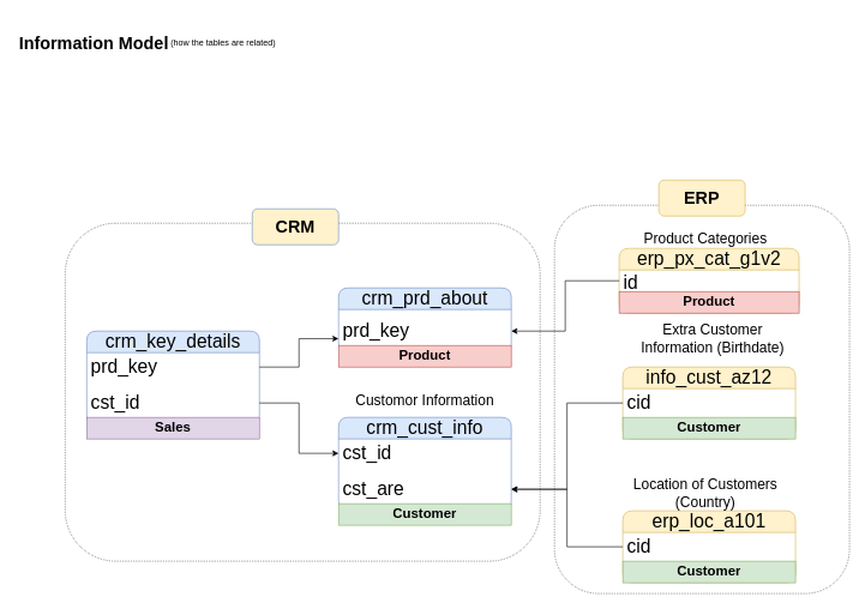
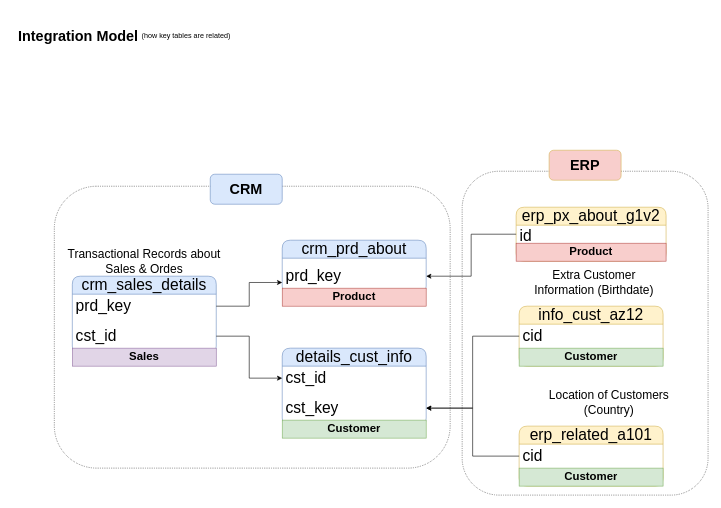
  <mxCell id="0" />
  <mxCell id="1" parent="0" />
  <mxCell id="2" value="" style="rounded=1;whiteSpace=wrap;html=1;fillColor=none;dashed=1;dashPattern=1 2;" vertex="1" parent="1"><mxGeometry x="770" y="285" width="410" height="540" as="geometry" /></mxCell>
  <mxCell id="3" value="" style="rounded=1;whiteSpace=wrap;html=1;fillColor=none;dashed=1;dashPattern=1 2;" vertex="1" parent="1"><mxGeometry x="90" y="310" width="660" height="470" as="geometry" /></mxCell>
- <mxCell id="4" value="Information Model" style="text;html=1;align=center;verticalAlign=middle;whiteSpace=wrap;rounded=0;fontSize=24;fontStyle=1" vertex="1" parent="1"><mxGeometry x="20" width="220" height="80" as="geometry" y="20" /></mxCell>
- <mxCell id="5" value="(how the tables are related)" style="text;html=1;align=center;verticalAlign=middle;whiteSpace=wrap;rounded=0;" vertex="1" parent="1"><mxGeometry x="220" y="45" width="180" height="30" as="geometry" /></mxCell>
- <mxCell id="6" value="crm_cust_info" style="swimlane;fontStyle=0;childLayout=stackLayout;horizontal=1;startSize=30;horizontalStack=0;resizeParent=1;resizeParentMax=0;resizeLast=0;collapsible=1;marginBottom=0;whiteSpace=wrap;html=1;rounded=1;fillColor=#dae8fc;strokeColor=#6c8ebf;fontSize=26;" vertex="1" parent="1"><mxGeometry x="470" y="580" width="240" height="130" as="geometry" /></mxCell>
+ <mxCell id="4" value="Integration Model" style="text;html=1;align=center;verticalAlign=middle;whiteSpace=wrap;rounded=0;fontSize=24;fontStyle=1" vertex="1" parent="1"><mxGeometry x="20" width="220" height="80" as="geometry" y="20" /></mxCell>
+ <mxCell id="5" value="(how key tables are related)" style="text;html=1;align=center;verticalAlign=middle;whiteSpace=wrap;rounded=0;" vertex="1" parent="1"><mxGeometry x="220" y="45" width="180" height="30" as="geometry" /></mxCell>
+ <mxCell id="6" value="details_cust_info" style="swimlane;fontStyle=0;childLayout=stackLayout;horizontal=1;startSize=30;horizontalStack=0;resizeParent=1;resizeParentMax=0;resizeLast=0;collapsible=1;marginBottom=0;whiteSpace=wrap;html=1;rounded=1;fillColor=#dae8fc;strokeColor=#6c8ebf;fontSize=26;" vertex="1" parent="1"><mxGeometry x="470" y="580" width="240" height="130" as="geometry" /></mxCell>
  <mxCell id="7" value="cst_id" style="text;strokeColor=none;fillColor=none;align=left;verticalAlign=middle;spacingLeft=4;spacingRight=4;overflow=hidden;points=[[0,0.5],[1,0.5]];portConstraint=eastwest;rotatable=0;whiteSpace=wrap;html=1;fontSize=26;" vertex="1" parent="6"><mxGeometry y="30" width="240" height="40" as="geometry" /></mxCell>
- <mxCell id="8" value="cst_are" style="text;strokeColor=none;fillColor=none;align=left;verticalAlign=middle;spacingLeft=4;spacingRight=4;overflow=hidden;points=[[0,0.5],[1,0.5]];portConstraint=eastwest;rotatable=0;whiteSpace=wrap;html=1;fontSize=26;" vertex="1" parent="6"><mxGeometry y="70" width="240" height="60" as="geometry" /></mxCell>
- <mxCell id="9" value="Customor Information" style="text;html=1;align=center;verticalAlign=middle;whiteSpace=wrap;rounded=0;fontSize=20;" vertex="1" parent="1"><mxGeometry x="490" y="540" width="200" height="30" as="geometry" /></mxCell>
+ <mxCell id="8" value="cst_key" style="text;strokeColor=none;fillColor=none;align=left;verticalAlign=middle;spacingLeft=4;spacingRight=4;overflow=hidden;points=[[0,0.5],[1,0.5]];portConstraint=eastwest;rotatable=0;whiteSpace=wrap;html=1;fontSize=26;" vertex="1" parent="6"><mxGeometry y="70" width="240" height="60" as="geometry" /></mxCell>
  <mxCell id="10" value="crm_prd_about" style="swimlane;fontStyle=0;childLayout=stackLayout;horizontal=1;startSize=30;horizontalStack=0;resizeParent=1;resizeParentMax=0;resizeLast=0;collapsible=1;marginBottom=0;whiteSpace=wrap;html=1;rounded=1;fillColor=#dae8fc;strokeColor=#6c8ebf;fontSize=26;" vertex="1" parent="1"><mxGeometry x="470" y="400" width="240" height="90" as="geometry" /></mxCell>
  <mxCell id="11" value="prd_key" style="text;strokeColor=none;fillColor=none;align=left;verticalAlign=middle;spacingLeft=4;spacingRight=4;overflow=hidden;points=[[0,0.5],[1,0.5]];portConstraint=eastwest;rotatable=0;whiteSpace=wrap;html=1;fontSize=26;" vertex="1" parent="10"><mxGeometry y="30" width="240" height="60" as="geometry" /></mxCell>
- <mxCell id="12" value="crm_key_details" style="swimlane;fontStyle=0;childLayout=stackLayout;horizontal=1;startSize=30;horizontalStack=0;resizeParent=1;resizeParentMax=0;resizeLast=0;collapsible=1;marginBottom=0;whiteSpace=wrap;html=1;rounded=1;fillColor=#dae8fc;strokeColor=#6c8ebf;fontSize=26;" vertex="1" parent="1"><mxGeometry x="120" y="460" width="240" height="130" as="geometry" /></mxCell>
+ <mxCell id="12" value="crm_sales_details" style="swimlane;fontStyle=0;childLayout=stackLayout;horizontal=1;startSize=30;horizontalStack=0;resizeParent=1;resizeParentMax=0;resizeLast=0;collapsible=1;marginBottom=0;whiteSpace=wrap;html=1;rounded=1;fillColor=#dae8fc;strokeColor=#6c8ebf;fontSize=26;" vertex="1" parent="1"><mxGeometry x="120" y="460" width="240" height="130" as="geometry" /></mxCell>
  <mxCell id="13" value="prd_key" style="text;strokeColor=none;fillColor=none;align=left;verticalAlign=middle;spacingLeft=4;spacingRight=4;overflow=hidden;points=[[0,0.5],[1,0.5]];portConstraint=eastwest;rotatable=0;whiteSpace=wrap;html=1;fontSize=26;" vertex="1" parent="12"><mxGeometry y="30" width="240" height="40" as="geometry" /></mxCell>
  <mxCell id="14" value="cst_id" style="text;strokeColor=none;fillColor=none;align=left;verticalAlign=middle;spacingLeft=4;spacingRight=4;overflow=hidden;points=[[0,0.5],[1,0.5]];portConstraint=eastwest;rotatable=0;whiteSpace=wrap;html=1;fontSize=26;" vertex="1" parent="12"><mxGeometry y="70" width="240" height="60" as="geometry" /></mxCell>
+ <mxCell id="15" value="Transactional Records about Sales &amp;amp; Ordes" style="text;html=1;align=center;verticalAlign=middle;whiteSpace=wrap;rounded=0;fontSize=20;" vertex="1" parent="1"><mxGeometry x="90" y="420" width="300" height="30" as="geometry" /></mxCell>
  <mxCell id="16" style="edgeStyle=orthogonalEdgeStyle;rounded=0;orthogonalLoop=1;jettySize=auto;html=1;entryX=0;entryY=0.5;entryDx=0;entryDy=0;" edge="1" parent="1" source="14" target="7"><mxGeometry relative="1" as="geometry" /></mxCell>
  <mxCell id="17" style="edgeStyle=orthogonalEdgeStyle;rounded=0;orthogonalLoop=1;jettySize=auto;html=1;entryX=0;entryY=0.675;entryDx=0;entryDy=0;entryPerimeter=0;" edge="1" parent="1" source="13" target="11"><mxGeometry relative="1" as="geometry" /></mxCell>
  <mxCell id="18" value="info_cust_az12" style="swimlane;fontStyle=0;childLayout=stackLayout;horizontal=1;startSize=30;horizontalStack=0;resizeParent=1;resizeParentMax=0;resizeLast=0;collapsible=1;marginBottom=0;whiteSpace=wrap;html=1;rounded=1;fillColor=#fff2cc;strokeColor=#d6b656;fontSize=26;" vertex="1" parent="1"><mxGeometry x="865" y="510" width="240" height="100" as="geometry" /></mxCell>
  <mxCell id="19" value="cid" style="text;strokeColor=none;fillColor=none;align=left;verticalAlign=middle;spacingLeft=4;spacingRight=4;overflow=hidden;points=[[0,0.5],[1,0.5]];portConstraint=eastwest;rotatable=0;whiteSpace=wrap;html=1;fontSize=26;" vertex="1" parent="18"><mxGeometry y="30" width="240" height="40" as="geometry" /></mxCell>
  <mxCell id="20" value="Customer" style="text;html=1;strokeColor=#82b366;fillColor=#d5e8d4;align=center;verticalAlign=middle;whiteSpace=wrap;overflow=hidden;fontSize=19;fontStyle=1" vertex="1" parent="18"><mxGeometry y="70" width="240" height="30" as="geometry" /></mxCell>
  <mxCell id="21" value="Extra Customer Information (Birthdate)" style="text;html=1;align=center;verticalAlign=middle;whiteSpace=wrap;rounded=0;fontSize=20;" vertex="1" parent="1"><mxGeometry x="870" y="455" width="240" height="30" as="geometry" /></mxCell>
  <mxCell id="22" style="edgeStyle=orthogonalEdgeStyle;rounded=0;orthogonalLoop=1;jettySize=auto;html=1;" edge="1" parent="1" source="19" target="8"><mxGeometry relative="1" as="geometry" /></mxCell>
- <mxCell id="23" value="erp_loc_a101" style="swimlane;fontStyle=0;childLayout=stackLayout;horizontal=1;startSize=30;horizontalStack=0;resizeParent=1;resizeParentMax=0;resizeLast=0;collapsible=1;marginBottom=0;whiteSpace=wrap;html=1;rounded=1;fillColor=#fff2cc;strokeColor=#d6b656;fontSize=26;" vertex="1" parent="1"><mxGeometry x="865" y="710" width="240" height="100" as="geometry" /></mxCell>
+ <mxCell id="23" value="erp_related_a101" style="swimlane;fontStyle=0;childLayout=stackLayout;horizontal=1;startSize=30;horizontalStack=0;resizeParent=1;resizeParentMax=0;resizeLast=0;collapsible=1;marginBottom=0;whiteSpace=wrap;html=1;rounded=1;fillColor=#fff2cc;strokeColor=#d6b656;fontSize=26;" vertex="1" parent="1"><mxGeometry x="865" y="710" width="240" height="100" as="geometry" /></mxCell>
  <mxCell id="24" value="cid" style="text;strokeColor=none;fillColor=none;align=left;verticalAlign=middle;spacingLeft=4;spacingRight=4;overflow=hidden;points=[[0,0.5],[1,0.5]];portConstraint=eastwest;rotatable=0;whiteSpace=wrap;html=1;fontSize=26;" vertex="1" parent="23"><mxGeometry y="30" width="240" height="40" as="geometry" /></mxCell>
  <mxCell id="25" value="Customer" style="text;html=1;strokeColor=#82b366;fillColor=#d5e8d4;align=center;verticalAlign=middle;whiteSpace=wrap;overflow=hidden;fontSize=19;fontStyle=1" vertex="1" parent="23"><mxGeometry y="70" width="240" height="30" as="geometry" /></mxCell>
- <mxCell id="26" value="Location of Customers (Country)" style="text;html=1;align=center;verticalAlign=middle;whiteSpace=wrap;rounded=0;fontSize=20;" vertex="1" parent="1"><mxGeometry x="860" y="670" width="240" height="30" as="geometry" /></mxCell>
+ <mxCell id="26" value="Location of Customers (Country)" style="text;html=1;align=center;verticalAlign=middle;whiteSpace=wrap;rounded=0;fontSize=20;" vertex="1" parent="1"><mxGeometry x="895" y="655" width="240" height="30" as="geometry" /></mxCell>
  <mxCell id="27" style="edgeStyle=orthogonalEdgeStyle;rounded=0;orthogonalLoop=1;jettySize=auto;html=1;entryX=1;entryY=0.5;entryDx=0;entryDy=0;" edge="1" parent="1" source="24" target="8"><mxGeometry relative="1" as="geometry" /></mxCell>
- <mxCell id="28" value="erp_px_cat_g1v2" style="swimlane;fontStyle=0;childLayout=stackLayout;horizontal=1;startSize=30;horizontalStack=0;resizeParent=1;resizeParentMax=0;resizeLast=0;collapsible=1;marginBottom=0;whiteSpace=wrap;html=1;rounded=1;fillColor=#fff2cc;strokeColor=#d6b656;fontSize=26;" vertex="1" parent="1"><mxGeometry x="860" y="345" width="250" height="90" as="geometry" /></mxCell>
+ <mxCell id="28" value="erp_px_about_g1v2" style="swimlane;fontStyle=0;childLayout=stackLayout;horizontal=1;startSize=30;horizontalStack=0;resizeParent=1;resizeParentMax=0;resizeLast=0;collapsible=1;marginBottom=0;whiteSpace=wrap;html=1;rounded=1;fillColor=#fff2cc;strokeColor=#d6b656;fontSize=26;" vertex="1" parent="1"><mxGeometry x="860" y="345" width="250" height="90" as="geometry" /></mxCell>
  <mxCell id="29" value="id" style="text;strokeColor=none;fillColor=none;align=left;verticalAlign=middle;spacingLeft=4;spacingRight=4;overflow=hidden;points=[[0,0.5],[1,0.5]];portConstraint=eastwest;rotatable=0;whiteSpace=wrap;html=1;fontSize=26;" vertex="1" parent="28"><mxGeometry y="30" width="250" height="30" as="geometry" /></mxCell>
  <mxCell id="30" value="Product" style="text;html=1;strokeColor=#b85450;fillColor=#f8cecc;align=center;verticalAlign=middle;whiteSpace=wrap;overflow=hidden;fontSize=19;fontStyle=1" vertex="1" parent="28"><mxGeometry y="60" width="250" height="30" as="geometry" /></mxCell>
- <mxCell id="31" value="Product Categories" style="text;html=1;align=center;verticalAlign=middle;whiteSpace=wrap;rounded=0;fontSize=20;" vertex="1" parent="1"><mxGeometry x="860" y="315" width="240" height="30" as="geometry" /></mxCell>
  <mxCell id="32" style="edgeStyle=orthogonalEdgeStyle;rounded=0;orthogonalLoop=1;jettySize=auto;html=1;entryX=1;entryY=0.5;entryDx=0;entryDy=0;" edge="1" parent="1" source="29" target="11"><mxGeometry relative="1" as="geometry" /></mxCell>
- <mxCell id="33" value="CRM" style="rounded=1;whiteSpace=wrap;html=1;fontSize=24;fontStyle=1;fillColor=#fff2cc;strokeColor=#6c8ebf;" vertex="1" parent="1"><mxGeometry x="350" y="290" width="120" height="50" as="geometry" /></mxCell>
- <mxCell id="34" value="ERP" style="rounded=1;whiteSpace=wrap;html=1;fontSize=24;fontStyle=1;fillColor=#fff2cc;strokeColor=#d6b656;" vertex="1" parent="1"><mxGeometry x="915" y="250" width="120" height="50" as="geometry" /></mxCell>
+ <mxCell id="33" value="CRM" style="rounded=1;whiteSpace=wrap;html=1;fontSize=24;fontStyle=1;fillColor=#dae8fc;strokeColor=#6c8ebf;" vertex="1" parent="1"><mxGeometry x="350" y="290" width="120" height="50" as="geometry" /></mxCell>
+ <mxCell id="34" value="ERP" style="rounded=1;whiteSpace=wrap;html=1;fontSize=24;fontStyle=1;fillColor=#f8cecc;strokeColor=#d6b656;" vertex="1" parent="1"><mxGeometry x="915" y="250" width="120" height="50" as="geometry" /></mxCell>
  <mxCell id="35" value="Product" style="text;html=1;strokeColor=#b85450;fillColor=#f8cecc;align=center;verticalAlign=middle;whiteSpace=wrap;overflow=hidden;fontSize=19;fontStyle=1" vertex="1" parent="1"><mxGeometry x="470" y="480" width="240" height="30" as="geometry" /></mxCell>
  <mxCell id="36" value="Customer" style="text;html=1;strokeColor=#82b366;fillColor=#d5e8d4;align=center;verticalAlign=middle;whiteSpace=wrap;overflow=hidden;fontSize=19;fontStyle=1" vertex="1" parent="1"><mxGeometry x="470" y="700" width="240" height="30" as="geometry" /></mxCell>
  <mxCell id="37" value="Sales" style="text;html=1;strokeColor=#9673a6;fillColor=#e1d5e7;align=center;verticalAlign=middle;whiteSpace=wrap;overflow=hidden;fontSize=19;fontStyle=1" vertex="1" parent="1"><mxGeometry x="120" y="580" width="240" height="30" as="geometry" /></mxCell>
